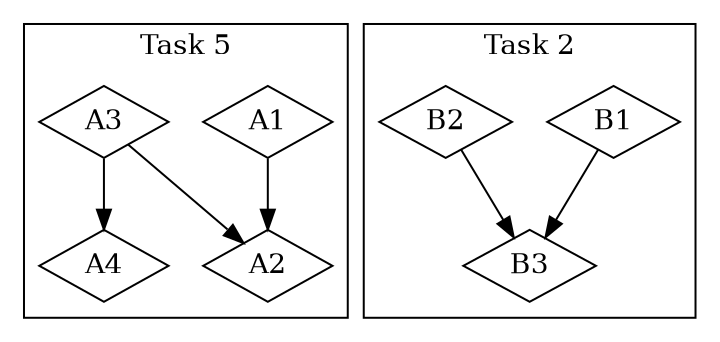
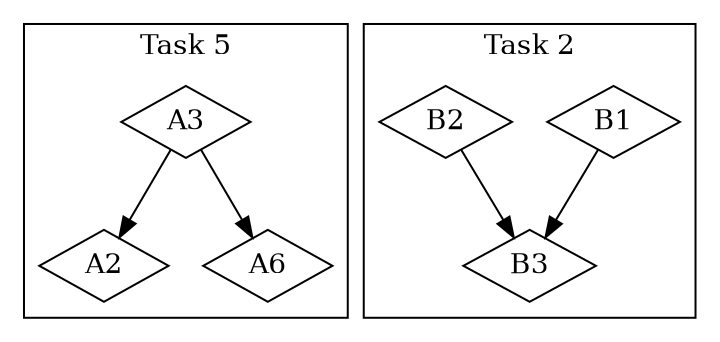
  digraph {
    cluster=true
    rankdir=TB
    splines=false
    node [shape=diamond]
-   A1
    A2
    A3
-   A4
+   A4 [label=A6]
    B1
    B2
    B3
    subgraph cluster_1 {
      label="Task 5"
      newrank=true
-     A1
      A2
      A3
      A4
    }
    subgraph cluster_2 {
      label="Task 2"
      B1
      B2
      B3
    }
-   A1 -> A2
    A3 -> A2
    A3 -> A4
    B1 -> B3
    B2 -> B3
  }
